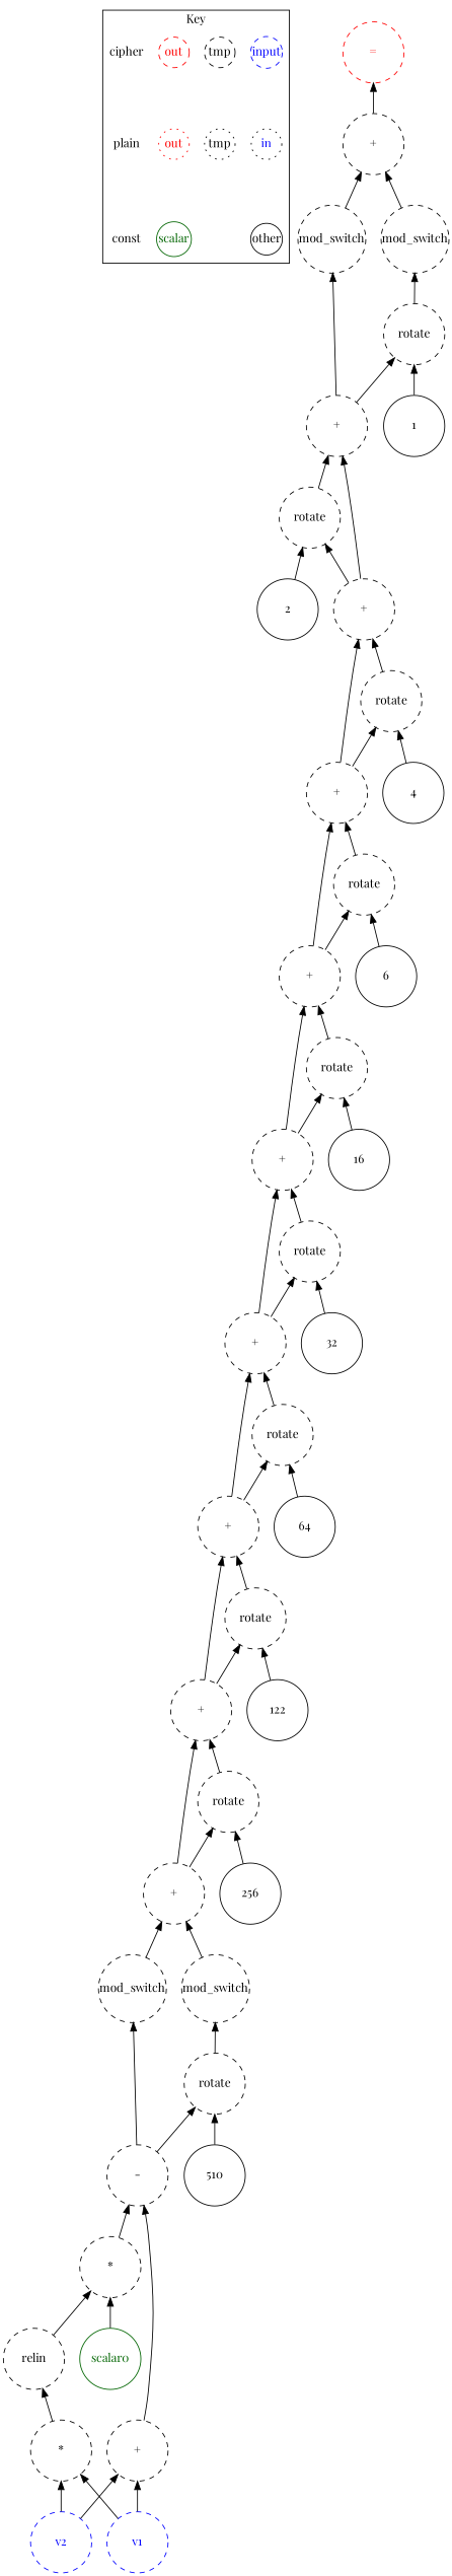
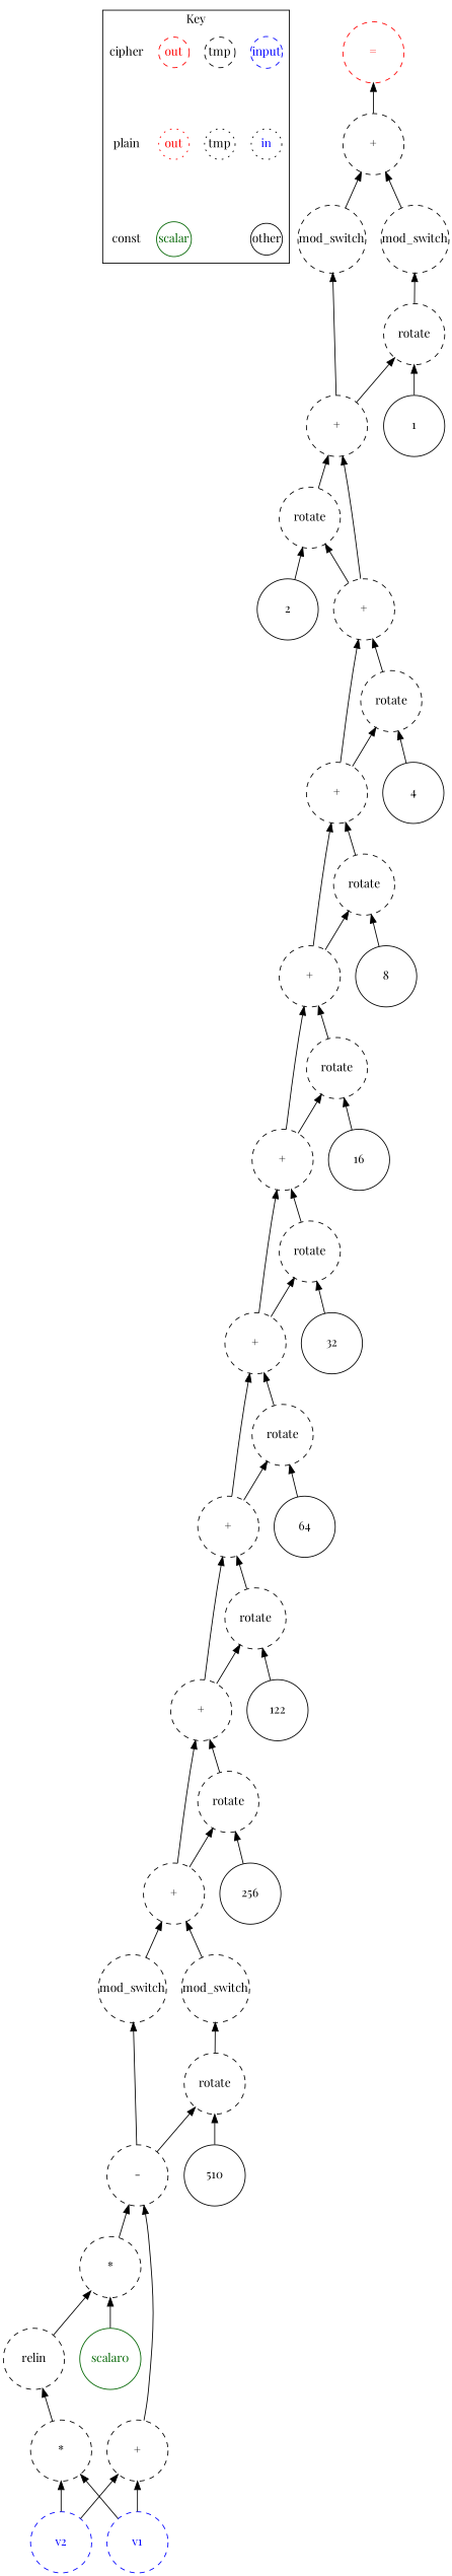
  digraph {
    fontname="Playfair Display"
    node [fontname="Playfair Display" margin=0 shape=circle style=dashed]
    edge [dir=back fontname="Playfair Display"]
    n1 [color=blue fontcolor=blue label=input width=0.5]
    n2 [fontcolor=blue icolor=blue label=in style=dotted width=0.5]
    n3 [color=black fontcolor=black label=tmp width=0.5]
    n4 [color=black fontcolor=black label=tmp style=dotted width=0.5]
    n5 [color=red fontcolor=red label=out width=0.5]
    n6 [color=red fontcolor=red label=out style=dotted width=0.5]
    cipher [shape=plain width=0.5 style=""]
    plain [shape=plain width=0.5 style=""]
    other [color=black fontcolor=black style=solid width=0.5]
    scalar [color=darkgreen fontcolor=darkgreen style=solid width=0.5]
    const [shape=plain width=0.5 style=""]
    n12 [label=2 style=solid width=1]
    n13 [label=4 style=solid width=1]
-   n14 [label=6 style=solid width=1]
+   n14 [label=8 style=solid width=1]
    n15 [label=16 style=solid width=1]
    n16 [label=32 style=solid width=1]
    n17 [label=64 style=solid width=1]
    n18 [label=122 style=solid width=1]
    n19 [label=256 style=solid width=1]
    n20 [color=darkgreen fontcolor=darkgreen label=scalar0 style=solid width=1]
    n21 [color=blue fontcolor=blue label=v2 width=1]
    n22 [color=blue fontcolor=blue label=v1 width=1]
    n23 [label="*" width=1]
    n24 [label=relin width=1]
    n25 [label="*" width=1]
    n26 [label="+" width=1]
    n27 [label="-" width=1]
    n28 [label=mod_switch width=1]
    n29 [label=510 style=solid width=1]
    n30 [label=rotate width=1]
    n31 [label=mod_switch width=1]
    n32 [label="+" width=1]
    n33 [label=rotate width=1]
    n34 [label="+" width=1]
    n35 [label=rotate width=1]
    n36 [label="+" width=1]
    n37 [label=rotate width=1]
    n38 [label="+" width=1]
    n39 [label=rotate width=1]
    n40 [label="+" width=1]
    n41 [label=rotate width=1]
    n42 [label="+" width=1]
    n43 [label=rotate width=1]
    n44 [label="+" width=1]
    n45 [label=rotate width=1]
    n46 [label="+" width=1]
    n47 [label=rotate width=1]
    n48 [label="+" width=1]
    n49 [label=mod_switch width=1]
    n50 [label=1 style=solid width=1]
    n51 [label=rotate width=1]
    n52 [label=mod_switch width=1]
    n53 [label="+" width=1]
    n54 [color=red fontcolor=red label="=" width=1]
    subgraph cluster_1 {
      label=Key
      n1
      n2
      n3
      n4
      n5
      n6
      cipher
      plain
      other
      scalar
      const
    }
    n1 -> n2 [dir=forward style=invis]
    n2 -> other [dir=forward style=invis]
    n3 -> n4 [dir=forward style=invis]
    n5 -> n6 [dir=forward style=invis]
    n6 -> scalar [dir=forward style=invis]
    cipher -> plain [dir=forward style=invis]
    plain -> const [dir=forward style=invis]
    n23 -> n21
    n23 -> n22
    n24 -> n23
    n25 -> n20
    n25 -> n24
    n26 -> n21
    n26 -> n22
    n27 -> n25
    n27 -> n26
    n28 -> n27
    n30 -> n27
    n30 -> n29
    n31 -> n30
    n32 -> n28
    n32 -> n31
    n33 -> n19
    n33 -> n32
    n34 -> n32
    n34 -> n33
    n35 -> n18
    n35 -> n34
    n36 -> n34
    n36 -> n35
    n37 -> n17
    n37 -> n36
    n38 -> n36
    n38 -> n37
    n39 -> n16
    n39 -> n38
    n40 -> n38
    n40 -> n39
    n41 -> n15
    n41 -> n40
    n42 -> n40
    n42 -> n41
    n43 -> n14
    n43 -> n42
    n44 -> n42
    n44 -> n43
    n45 -> n13
    n45 -> n44
    n46 -> n44
    n46 -> n45
    n47 -> n12
    n47 -> n46
    n48 -> n46
    n48 -> n47
    n49 -> n48
    n51 -> n48
    n51 -> n50
    n52 -> n51
    n53 -> n49
    n53 -> n52
    n54 -> n53
  }
